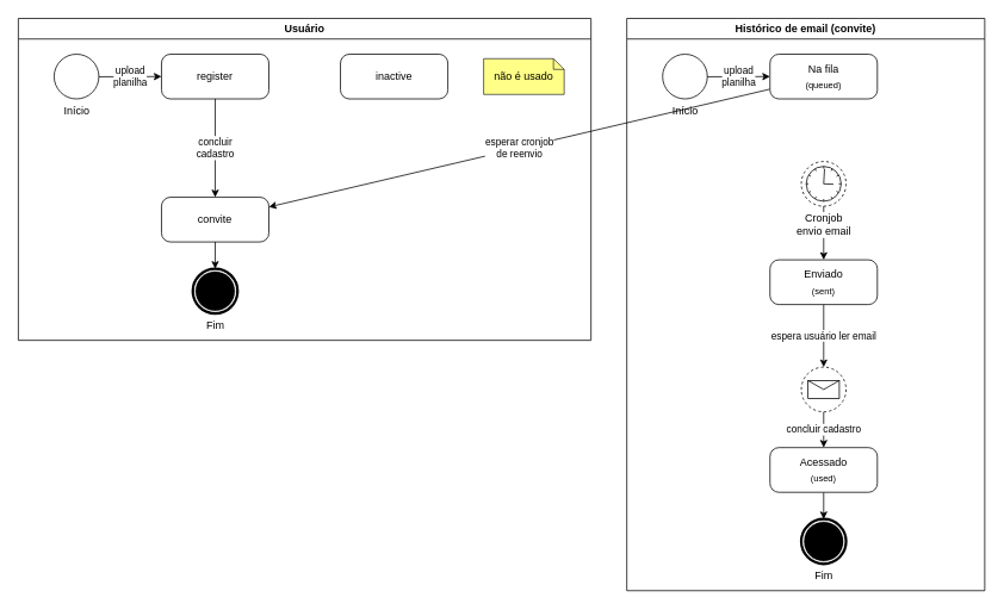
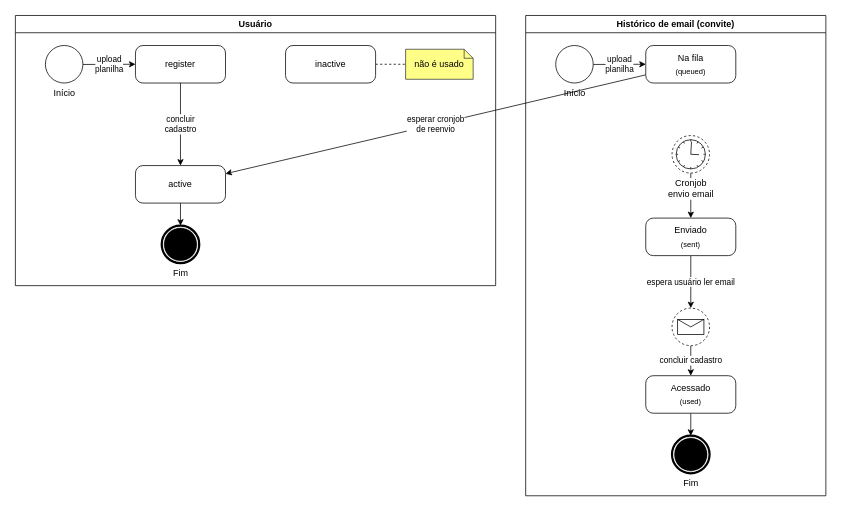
  <mxCell id="0" />
  <mxCell id="1" parent="0" />
  <mxCell id="2" value="Usuário" style="swimlane;whiteSpace=wrap;html=1;labelBackgroundColor=none;" parent="1" vertex="1"><mxGeometry x="20" y="20" width="640" height="360" as="geometry" /></mxCell>
  <mxCell id="3" value="Início" style="points=[[0.145,0.145,0],[0.5,0,0],[0.855,0.145,0],[1,0.5,0],[0.855,0.855,0],[0.5,1,0],[0.145,0.855,0],[0,0.5,0]];shape=mxgraph.bpmn.event;html=1;verticalLabelPosition=bottom;labelBackgroundColor=none;verticalAlign=top;align=center;perimeter=ellipsePerimeter;outlineConnect=0;aspect=fixed;outline=standard;symbol=general;" parent="2" vertex="1"><mxGeometry x="40" y="40" width="50" height="50" as="geometry" /></mxCell>
  <mxCell id="4" value="register" style="rounded=1;whiteSpace=wrap;html=1;container=1;collapsible=0;absoluteArcSize=1;arcSize=20;childLayout=stackLayout;horizontal=1;horizontalStack=0;resizeParent=1;resizeParentMax=0;resizeLast=0;labelBackgroundColor=none;" parent="2" vertex="1"><mxGeometry x="160" y="40" width="120" height="50" as="geometry" /></mxCell>
  <mxCell id="5" value="upload&lt;br&gt;planilha" style="edgeStyle=none;html=1;" parent="2" source="3" target="4" edge="1"><mxGeometry relative="1" as="geometry" /></mxCell>
  <mxCell id="6" value="concluir&lt;br&gt;cadastro" style="edgeStyle=orthogonalEdgeStyle;rounded=0;html=1;" parent="2" source="4" target="8" edge="1"><mxGeometry x="0.008" relative="1" as="geometry"><mxPoint as="offset" /><mxPoint x="220" y="190" as="targetPoint" /><mxPoint x="220" y="130" as="sourcePoint" /></mxGeometry></mxCell>
  <mxCell id="7" value="Fim" style="points=[[0.145,0.145,0],[0.5,0,0],[0.855,0.145,0],[1,0.5,0],[0.855,0.855,0],[0.5,1,0],[0.145,0.855,0],[0,0.5,0]];shape=mxgraph.bpmn.event;html=1;verticalLabelPosition=bottom;labelBackgroundColor=default;verticalAlign=top;align=center;perimeter=ellipsePerimeter;outlineConnect=0;aspect=fixed;outline=end;symbol=terminate;spacingBottom=0;spacingTop=0;" parent="2" vertex="1"><mxGeometry x="195" y="280" width="50" height="50" as="geometry" /></mxCell>
- <mxCell id="8" value="convite" style="rounded=1;whiteSpace=wrap;html=1;container=1;collapsible=0;absoluteArcSize=1;arcSize=20;childLayout=stackLayout;horizontal=1;horizontalStack=0;resizeParent=1;resizeParentMax=0;resizeLast=0;labelBackgroundColor=none;" parent="2" vertex="1"><mxGeometry x="160" y="200" width="120" height="50" as="geometry" /></mxCell>
+ <mxCell id="8" value="active" style="rounded=1;whiteSpace=wrap;html=1;container=1;collapsible=0;absoluteArcSize=1;arcSize=20;childLayout=stackLayout;horizontal=1;horizontalStack=0;resizeParent=1;resizeParentMax=0;resizeLast=0;labelBackgroundColor=none;" parent="2" vertex="1"><mxGeometry x="160" y="200" width="120" height="50" as="geometry" /></mxCell>
  <mxCell id="9" value="" style="edgeStyle=orthogonalEdgeStyle;rounded=0;html=1;" parent="2" source="8" target="7" edge="1"><mxGeometry relative="1" as="geometry"><mxPoint as="offset" /><mxPoint x="220" y="280" as="targetPoint" /></mxGeometry></mxCell>
+ <mxCell id="10" style="edgeStyle=none;html=1;dashed=1;endArrow=none;endFill=0;" parent="2" source="11" target="12" edge="1"><mxGeometry relative="1" as="geometry" /></mxCell>
  <mxCell id="11" value="inactive" style="rounded=1;whiteSpace=wrap;html=1;container=1;collapsible=0;absoluteArcSize=1;arcSize=20;childLayout=stackLayout;horizontal=1;horizontalStack=0;resizeParent=1;resizeParentMax=0;resizeLast=0;labelBackgroundColor=none;" parent="2" vertex="1"><mxGeometry x="360" y="40" width="120" height="50" as="geometry" /></mxCell>
  <mxCell id="12" value="não é usado" style="shape=note2;boundedLbl=1;whiteSpace=wrap;html=1;size=12;verticalAlign=middle;align=center;fillColor=#ffff88;strokeColor=#36393d;" parent="2" vertex="1"><mxGeometry x="520" y="45" width="90" height="40" as="geometry" /></mxCell>
  <mxCell id="13" value="Histórico de email (convite)" style="swimlane;whiteSpace=wrap;html=1;labelBackgroundColor=none;" parent="1" vertex="1"><mxGeometry x="700" y="20" width="400" height="640" as="geometry" /></mxCell>
  <mxCell id="14" style="edgeStyle=none;html=1;" edge="1" parent="13" source="23" target="21"><mxGeometry relative="1" as="geometry" /></mxCell>
  <mxCell id="15" value="Início" style="points=[[0.145,0.145,0],[0.5,0,0],[0.855,0.145,0],[1,0.5,0],[0.855,0.855,0],[0.5,1,0],[0.145,0.855,0],[0,0.5,0]];shape=mxgraph.bpmn.event;html=1;verticalLabelPosition=bottom;labelBackgroundColor=none;verticalAlign=top;align=center;perimeter=ellipsePerimeter;outlineConnect=0;aspect=fixed;outline=standard;symbol=general;" parent="13" vertex="1"><mxGeometry x="40" y="40" width="50" height="50" as="geometry" /></mxCell>
  <mxCell id="16" value="esperar cronjob&lt;br&gt;de reenvio" style="edgeStyle=none;html=1;" edge="1" parent="13" source="17" target="8"><mxGeometry relative="1" as="geometry" /></mxCell>
  <mxCell id="17" value="Na fila&lt;br&gt;&lt;sub&gt;(queued)&lt;/sub&gt;" style="rounded=1;whiteSpace=wrap;html=1;container=1;collapsible=0;absoluteArcSize=1;arcSize=20;childLayout=stackLayout;horizontal=1;horizontalStack=0;resizeParent=1;resizeParentMax=0;resizeLast=0;labelBackgroundColor=none;" parent="13" vertex="1"><mxGeometry x="160" y="40" width="120" height="50" as="geometry" /></mxCell>
  <mxCell id="18" value="upload&lt;br&gt;planilha" style="edgeStyle=none;html=1;" parent="13" source="15" target="17" edge="1"><mxGeometry relative="1" as="geometry" /></mxCell>
  <mxCell id="19" value="Fim" style="points=[[0.145,0.145,0],[0.5,0,0],[0.855,0.145,0],[1,0.5,0],[0.855,0.855,0],[0.5,1,0],[0.145,0.855,0],[0,0.5,0]];shape=mxgraph.bpmn.event;html=1;verticalLabelPosition=bottom;labelBackgroundColor=default;verticalAlign=top;align=center;perimeter=ellipsePerimeter;outlineConnect=0;aspect=fixed;outline=end;symbol=terminate;spacingBottom=0;spacingTop=0;" parent="13" vertex="1"><mxGeometry x="195" y="560" width="50" height="50" as="geometry" /></mxCell>
  <mxCell id="20" value="espera usuário ler email" style="edgeStyle=none;html=1;" edge="1" parent="13" source="21" target="24"><mxGeometry relative="1" as="geometry" /></mxCell>
  <mxCell id="21" value="Enviado&lt;br&gt;&lt;sub&gt;(sent)&lt;/sub&gt;" style="rounded=1;whiteSpace=wrap;html=1;container=1;collapsible=0;absoluteArcSize=1;arcSize=20;childLayout=stackLayout;horizontal=1;horizontalStack=0;resizeParent=1;resizeParentMax=0;resizeLast=0;labelBackgroundColor=none;" parent="13" vertex="1"><mxGeometry x="160" y="270" width="120" height="50" as="geometry" /></mxCell>
  <mxCell id="22" value="concluir cadastro" style="edgeStyle=orthogonalEdgeStyle;rounded=0;html=1;startArrow=none;" parent="13" source="24" target="26" edge="1"><mxGeometry relative="1" as="geometry"><mxPoint as="offset" /><mxPoint x="220" y="280" as="targetPoint" /></mxGeometry></mxCell>
  <mxCell id="23" value="Cronjob&lt;br&gt;envio email" style="points=[[0.145,0.145,0],[0.5,0,0],[0.855,0.145,0],[1,0.5,0],[0.855,0.855,0],[0.5,1,0],[0.145,0.855,0],[0,0.5,0]];shape=mxgraph.bpmn.event;html=1;verticalLabelPosition=bottom;labelBackgroundColor=#ffffff;verticalAlign=top;align=center;perimeter=ellipsePerimeter;outlineConnect=0;aspect=fixed;outline=eventNonint;symbol=timer;" vertex="1" parent="13"><mxGeometry x="195" y="160" width="50" height="50" as="geometry" /></mxCell>
  <mxCell id="24" value="" style="points=[[0.145,0.145,0],[0.5,0,0],[0.855,0.145,0],[1,0.5,0],[0.855,0.855,0],[0.5,1,0],[0.145,0.855,0],[0,0.5,0]];shape=mxgraph.bpmn.event;html=1;verticalLabelPosition=bottom;labelBackgroundColor=#ffffff;verticalAlign=top;align=center;perimeter=ellipsePerimeter;outlineConnect=0;aspect=fixed;outline=eventNonint;symbol=message;" vertex="1" parent="13"><mxGeometry x="195" y="390" width="50" height="50" as="geometry" /></mxCell>
  <mxCell id="25" style="edgeStyle=none;html=1;" edge="1" parent="13" source="26" target="19"><mxGeometry relative="1" as="geometry" /></mxCell>
  <mxCell id="26" value="Acessado&lt;br&gt;&lt;sub&gt;(used)&lt;/sub&gt;" style="rounded=1;whiteSpace=wrap;html=1;container=1;collapsible=0;absoluteArcSize=1;arcSize=20;childLayout=stackLayout;horizontal=1;horizontalStack=0;resizeParent=1;resizeParentMax=0;resizeLast=0;labelBackgroundColor=none;" vertex="1" parent="13"><mxGeometry x="160" y="480" width="120" height="50" as="geometry" /></mxCell>
